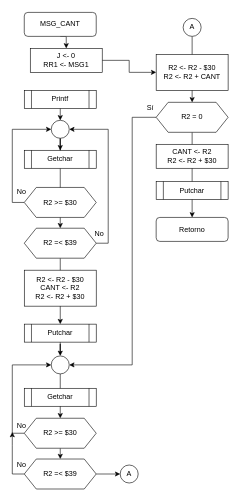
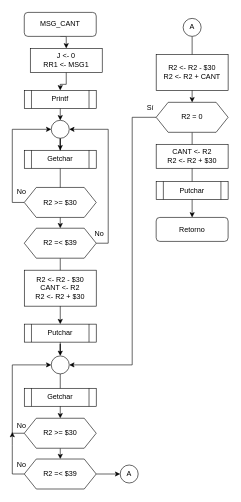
  <mxCell id="0" />
  <mxCell id="1" parent="0" />
  <mxCell id="2" style="edgeStyle=orthogonalEdgeStyle;rounded=0;orthogonalLoop=1;jettySize=auto;html=1;exitX=0.5;exitY=1;exitDx=0;exitDy=0;entryX=0.5;entryY=0;entryDx=0;entryDy=0;" edge="1" parent="1" source="3" target="5"><mxGeometry relative="1" as="geometry" /></mxCell>
  <mxCell id="3" value="MSG_CANT" style="rounded=1;whiteSpace=wrap;html=1;" vertex="1" parent="1"><mxGeometry x="40" y="20" width="120" height="40" as="geometry" /></mxCell>
- <mxCell id="4" style="edgeStyle=orthogonalEdgeStyle;rounded=0;orthogonalLoop=1;jettySize=auto;html=1;" edge="1" parent="1" source="5" target="39"><mxGeometry relative="1" as="geometry" /></mxCell>
+ <mxCell id="4" style="edgeStyle=orthogonalEdgeStyle;rounded=0;orthogonalLoop=1;jettySize=auto;html=1;entryX=0.5;entryY=0;entryDx=0;entryDy=0;" edge="1" parent="1" source="5" target="7"><mxGeometry relative="1" as="geometry" /></mxCell>
  <mxCell id="5" value="&lt;div&gt;J &amp;lt;- 0&lt;br&gt;&lt;/div&gt;&lt;div&gt;RR1 &amp;lt;- MSG1&lt;/div&gt;" style="rounded=0;whiteSpace=wrap;html=1;" vertex="1" parent="1"><mxGeometry x="50" y="80" width="120" height="40" as="geometry" /></mxCell>
  <mxCell id="6" style="edgeStyle=orthogonalEdgeStyle;rounded=0;orthogonalLoop=1;jettySize=auto;html=1;exitX=0.5;exitY=1;exitDx=0;exitDy=0;entryX=0.5;entryY=0;entryDx=0;entryDy=0;" edge="1" parent="1" source="7" target="11"><mxGeometry relative="1" as="geometry" /></mxCell>
  <mxCell id="7" value="Printf" style="shape=process;whiteSpace=wrap;html=1;backgroundOutline=1;" vertex="1" parent="1"><mxGeometry x="40" y="150" width="120" height="30" as="geometry" /></mxCell>
  <mxCell id="8" value="" style="edgeStyle=orthogonalEdgeStyle;rounded=0;orthogonalLoop=1;jettySize=auto;html=1;" edge="1" parent="1" source="9" target="16"><mxGeometry relative="1" as="geometry" /></mxCell>
  <mxCell id="9" value="Getchar" style="shape=process;whiteSpace=wrap;html=1;backgroundOutline=1;" vertex="1" parent="1"><mxGeometry x="40" y="250" width="120" height="30" as="geometry" /></mxCell>
  <mxCell id="10" style="edgeStyle=orthogonalEdgeStyle;rounded=0;orthogonalLoop=1;jettySize=auto;html=1;entryX=0.5;entryY=0;entryDx=0;entryDy=0;" edge="1" parent="1" source="11" target="9"><mxGeometry relative="1" as="geometry" /></mxCell>
  <mxCell id="11" value="" style="ellipse;whiteSpace=wrap;html=1;aspect=fixed;" vertex="1" parent="1"><mxGeometry x="85" y="200" width="30" height="30" as="geometry" /></mxCell>
  <mxCell id="12" style="edgeStyle=orthogonalEdgeStyle;rounded=0;orthogonalLoop=1;jettySize=auto;html=1;entryX=0;entryY=0.5;entryDx=0;entryDy=0;" edge="1" parent="1" source="13" target="11"><mxGeometry relative="1" as="geometry"><Array as="points"><mxPoint x="20" y="337" /><mxPoint x="20" y="215" /></Array></mxGeometry></mxCell>
  <mxCell id="13" value="R2 &amp;gt;= $30" style="shape=hexagon;perimeter=hexagonPerimeter2;whiteSpace=wrap;html=1;fixedSize=1;" vertex="1" parent="1"><mxGeometry x="40" y="312" width="120" height="50" as="geometry" /></mxCell>
  <mxCell id="14" style="edgeStyle=orthogonalEdgeStyle;rounded=0;orthogonalLoop=1;jettySize=auto;html=1;entryX=1;entryY=0.5;entryDx=0;entryDy=0;" edge="1" parent="1" source="16" target="11"><mxGeometry relative="1" as="geometry"><Array as="points"><mxPoint x="180" y="405" /><mxPoint x="180" y="215" /></Array></mxGeometry></mxCell>
  <mxCell id="15" value="" style="edgeStyle=orthogonalEdgeStyle;rounded=0;orthogonalLoop=1;jettySize=auto;html=1;" edge="1" parent="1" source="16" target="21"><mxGeometry relative="1" as="geometry" /></mxCell>
  <mxCell id="16" value="R2 =&amp;lt; $39" style="shape=hexagon;perimeter=hexagonPerimeter2;whiteSpace=wrap;html=1;fixedSize=1;" vertex="1" parent="1"><mxGeometry x="40" y="380" width="120" height="50" as="geometry" /></mxCell>
  <mxCell id="17" value="No" style="text;html=1;align=center;verticalAlign=middle;resizable=0;points=[];autosize=1;" vertex="1" parent="1"><mxGeometry x="20" y="310" width="30" height="20" as="geometry" /></mxCell>
  <mxCell id="18" value="No" style="text;html=1;align=center;verticalAlign=middle;resizable=0;points=[];autosize=1;" vertex="1" parent="1"><mxGeometry x="150" y="380" width="30" height="20" as="geometry" /></mxCell>
  <mxCell id="19" value="&lt;div&gt;R2 &amp;lt;- R2 - $30&lt;/div&gt;&lt;div&gt;CANT &amp;lt;- R2&lt;/div&gt;&lt;div&gt;R2 &amp;lt;- R2 + $30&lt;/div&gt;" style="rounded=0;whiteSpace=wrap;html=1;" vertex="1" parent="1"><mxGeometry x="40" y="450" width="120" height="60" as="geometry" /></mxCell>
  <mxCell id="20" value="" style="edgeStyle=orthogonalEdgeStyle;rounded=0;orthogonalLoop=1;jettySize=auto;html=1;" edge="1" parent="1" source="21" target="29"><mxGeometry relative="1" as="geometry" /></mxCell>
  <mxCell id="21" value="Putchar" style="shape=process;whiteSpace=wrap;html=1;backgroundOutline=1;" vertex="1" parent="1"><mxGeometry x="40" y="540" width="120" height="30" as="geometry" /></mxCell>
  <mxCell id="22" style="edgeStyle=orthogonalEdgeStyle;rounded=0;orthogonalLoop=1;jettySize=auto;html=1;entryX=0;entryY=0.5;entryDx=0;entryDy=0;" edge="1" parent="1" source="24" target="29"><mxGeometry relative="1" as="geometry"><Array as="points"><mxPoint x="20" y="722" /><mxPoint x="20" y="608" /></Array></mxGeometry></mxCell>
  <mxCell id="23" style="edgeStyle=orthogonalEdgeStyle;rounded=0;orthogonalLoop=1;jettySize=auto;html=1;exitX=0.5;exitY=1;exitDx=0;exitDy=0;entryX=0.5;entryY=0;entryDx=0;entryDy=0;" edge="1" parent="1" source="24" target="27"><mxGeometry relative="1" as="geometry" /></mxCell>
  <mxCell id="24" value="R2 &amp;gt;= $30" style="shape=hexagon;perimeter=hexagonPerimeter2;whiteSpace=wrap;html=1;fixedSize=1;" vertex="1" parent="1"><mxGeometry x="40" y="697" width="120" height="50" as="geometry" /></mxCell>
  <mxCell id="25" style="edgeStyle=orthogonalEdgeStyle;rounded=0;orthogonalLoop=1;jettySize=auto;html=1;" edge="1" parent="1" source="27"><mxGeometry relative="1" as="geometry"><mxPoint x="20" y="720" as="targetPoint" /></mxGeometry></mxCell>
  <mxCell id="26" style="edgeStyle=orthogonalEdgeStyle;rounded=0;orthogonalLoop=1;jettySize=auto;html=1;entryX=0;entryY=0.5;entryDx=0;entryDy=0;" edge="1" parent="1" source="27" target="32"><mxGeometry relative="1" as="geometry" /></mxCell>
  <mxCell id="27" value="R2 =&amp;lt; $39" style="shape=hexagon;perimeter=hexagonPerimeter2;whiteSpace=wrap;html=1;fixedSize=1;" vertex="1" parent="1"><mxGeometry x="40" y="765" width="120" height="50" as="geometry" /></mxCell>
  <mxCell id="28" value="" style="edgeStyle=orthogonalEdgeStyle;rounded=0;orthogonalLoop=1;jettySize=auto;html=1;" edge="1" parent="1" source="29" target="24"><mxGeometry relative="1" as="geometry" /></mxCell>
  <mxCell id="29" value="" style="ellipse;whiteSpace=wrap;html=1;aspect=fixed;" vertex="1" parent="1"><mxGeometry x="85" y="593" width="30" height="30" as="geometry" /></mxCell>
  <mxCell id="30" value="" style="edgeStyle=orthogonalEdgeStyle;rounded=0;orthogonalLoop=1;jettySize=auto;html=1;" edge="1" parent="1" source="31" target="35"><mxGeometry relative="1" as="geometry" /></mxCell>
  <mxCell id="31" value="A" style="ellipse;whiteSpace=wrap;html=1;aspect=fixed;" vertex="1" parent="1"><mxGeometry x="305" y="30" width="30" height="30" as="geometry" /></mxCell>
  <mxCell id="32" value="A" style="ellipse;whiteSpace=wrap;html=1;aspect=fixed;" vertex="1" parent="1"><mxGeometry x="200" y="775" width="30" height="30" as="geometry" /></mxCell>
  <mxCell id="33" style="edgeStyle=orthogonalEdgeStyle;rounded=0;orthogonalLoop=1;jettySize=auto;html=1;entryX=1;entryY=0.5;entryDx=0;entryDy=0;" edge="1" parent="1" source="35" target="29"><mxGeometry relative="1" as="geometry"><Array as="points"><mxPoint x="220" y="195" /><mxPoint x="220" y="608" /></Array></mxGeometry></mxCell>
  <mxCell id="34" value="" style="edgeStyle=orthogonalEdgeStyle;rounded=0;orthogonalLoop=1;jettySize=auto;html=1;" edge="1" parent="1" source="35" target="38"><mxGeometry relative="1" as="geometry" /></mxCell>
  <mxCell id="35" value="R2 = 0" style="shape=hexagon;perimeter=hexagonPerimeter2;whiteSpace=wrap;html=1;fixedSize=1;" vertex="1" parent="1"><mxGeometry x="260" y="170" width="120" height="50" as="geometry" /></mxCell>
  <mxCell id="36" value="Sí" style="text;html=1;align=center;verticalAlign=middle;resizable=0;points=[];autosize=1;" vertex="1" parent="1"><mxGeometry x="235" y="170" width="30" height="20" as="geometry" /></mxCell>
  <mxCell id="37" value="Putchar" style="shape=process;whiteSpace=wrap;html=1;backgroundOutline=1;" vertex="1" parent="1"><mxGeometry x="260" y="302" width="120" height="30" as="geometry" /></mxCell>
  <mxCell id="38" value="Retorno" style="rounded=1;whiteSpace=wrap;html=1;" vertex="1" parent="1"><mxGeometry x="260" y="362" width="120" height="40" as="geometry" /></mxCell>
  <mxCell id="39" value="&lt;div&gt;R2 &amp;lt;- R2 - $30&lt;/div&gt;&lt;div&gt;R2 &amp;lt;- R2 + CANT&lt;/div&gt;" style="rounded=0;whiteSpace=wrap;html=1;" vertex="1" parent="1"><mxGeometry x="260" y="90" width="120" height="60" as="geometry" /></mxCell>
  <mxCell id="40" value="Getchar" style="shape=process;whiteSpace=wrap;html=1;backgroundOutline=1;" vertex="1" parent="1"><mxGeometry x="40" y="647" width="120" height="30" as="geometry" /></mxCell>
  <mxCell id="41" value="No" style="text;html=1;align=center;verticalAlign=middle;resizable=0;points=[];autosize=1;" vertex="1" parent="1"><mxGeometry x="20" y="700" width="30" height="20" as="geometry" /></mxCell>
  <mxCell id="42" value="No" style="text;html=1;align=center;verticalAlign=middle;resizable=0;points=[];autosize=1;" vertex="1" parent="1"><mxGeometry x="20" y="765" width="30" height="20" as="geometry" /></mxCell>
  <mxCell id="43" value="&lt;div&gt;CANT &amp;lt;- R2&lt;/div&gt;&lt;div&gt;R2 &amp;lt;- R2 + $30&lt;br&gt;&lt;/div&gt;" style="rounded=0;whiteSpace=wrap;html=1;" vertex="1" parent="1"><mxGeometry x="260" y="240" width="120" height="40" as="geometry" /></mxCell>
